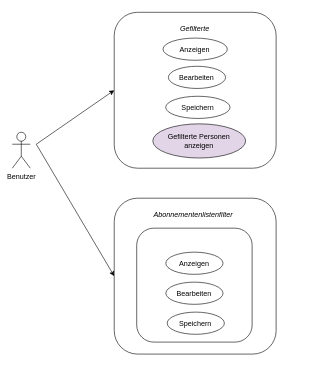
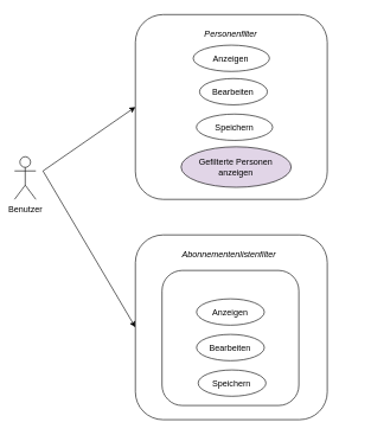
  <mxCell id="0" />
  <mxCell id="1" parent="0" />
  <mxCell id="2" value="Benutzer" style="shape=umlActor;verticalLabelPosition=bottom;verticalAlign=top;html=1;outlineConnect=0;" parent="1" vertex="1"><mxGeometry x="20" y="220" width="30" height="60" as="geometry" /></mxCell>
  <mxCell id="3" value="" style="endArrow=classic;html=1;rounded=0;entryX=0;entryY=0.5;entryDx=0;entryDy=0;" parent="1" target="13" edge="1"><mxGeometry width="50" height="50" relative="1" as="geometry"><mxPoint x="60" y="240" as="sourcePoint" /><mxPoint x="190" y="520" as="targetPoint" /></mxGeometry></mxCell>
  <mxCell id="4" value="" style="endArrow=classic;html=1;rounded=0;entryX=0;entryY=0.5;entryDx=0;entryDy=0;" parent="1" target="6" edge="1"><mxGeometry width="50" height="50" relative="1" as="geometry"><mxPoint x="60" y="240" as="sourcePoint" /><mxPoint x="190" y="520" as="targetPoint" /></mxGeometry></mxCell>
  <mxCell id="5" value="" style="group" parent="1" vertex="1" connectable="0"><mxGeometry x="190" y="330" width="310" height="260" as="geometry" /></mxCell>
  <mxCell id="6" value="" style="rounded=1;whiteSpace=wrap;html=1;" parent="5" vertex="1"><mxGeometry width="270" height="260" as="geometry" /></mxCell>
  <mxCell id="7" value="Abonnementenlistenfilter" style="text;html=1;align=center;verticalAlign=middle;whiteSpace=wrap;rounded=0;fontStyle=2" parent="5" vertex="1"><mxGeometry x="102" y="16.19" width="60" height="24.286" as="geometry" /></mxCell>
  <mxCell id="8" value="" style="rounded=1;whiteSpace=wrap;html=1;" vertex="1" parent="5"><mxGeometry x="37.5" y="50" width="192.5" height="190" as="geometry" /></mxCell>
  <mxCell id="9" value="Anzeigen" style="ellipse;whiteSpace=wrap;html=1;" vertex="1" parent="5"><mxGeometry x="86.07" y="90" width="95.35" height="37" as="geometry" /></mxCell>
  <mxCell id="10" value="Bearbeiten" style="ellipse;whiteSpace=wrap;html=1;" vertex="1" parent="5"><mxGeometry x="86.07" y="140" width="95.35" height="37" as="geometry" /></mxCell>
  <mxCell id="11" value="Speichern" style="ellipse;whiteSpace=wrap;html=1;" vertex="1" parent="5"><mxGeometry x="88.32" y="190" width="95.35" height="37" as="geometry" /></mxCell>
  <mxCell id="12" value="" style="group" parent="1" vertex="1" connectable="0"><mxGeometry x="190" y="30" width="270" height="250" as="geometry" /></mxCell>
  <mxCell id="13" value="" style="rounded=1;whiteSpace=wrap;html=1;" parent="12" vertex="1"><mxGeometry y="-10" width="270" height="260" as="geometry" /></mxCell>
- <mxCell id="14" value="Gefilterte" style="text;html=1;align=center;verticalAlign=middle;whiteSpace=wrap;rounded=0;fontStyle=2" parent="12" vertex="1"><mxGeometry x="96.429" width="77.143" height="33" as="geometry" /></mxCell>
+ <mxCell id="14" value="Personenfilter" style="text;html=1;align=center;verticalAlign=middle;whiteSpace=wrap;rounded=0;fontStyle=2" parent="12" vertex="1"><mxGeometry x="96.429" width="77.143" height="33" as="geometry" /></mxCell>
  <mxCell id="15" value="Anzeigen" style="ellipse;whiteSpace=wrap;html=1;" vertex="1" parent="12"><mxGeometry x="81.36" y="33" width="107.269" height="37" as="geometry" /></mxCell>
  <mxCell id="16" value="Speichern" style="ellipse;whiteSpace=wrap;html=1;" vertex="1" parent="12"><mxGeometry x="85.86" y="130" width="107.269" height="37" as="geometry" /></mxCell>
  <mxCell id="17" value="Gefilterte Personen anzeigen" style="ellipse;whiteSpace=wrap;html=1;fillColor=#e1d5e7;" vertex="1" parent="12"><mxGeometry x="64.305" y="176" width="154.89" height="57" as="geometry" /></mxCell>
  <mxCell id="18" value="Bearbeiten" style="ellipse;whiteSpace=wrap;html=1;" vertex="1" parent="1"><mxGeometry x="280.32" y="110" width="95.35" height="37" as="geometry" /></mxCell>
